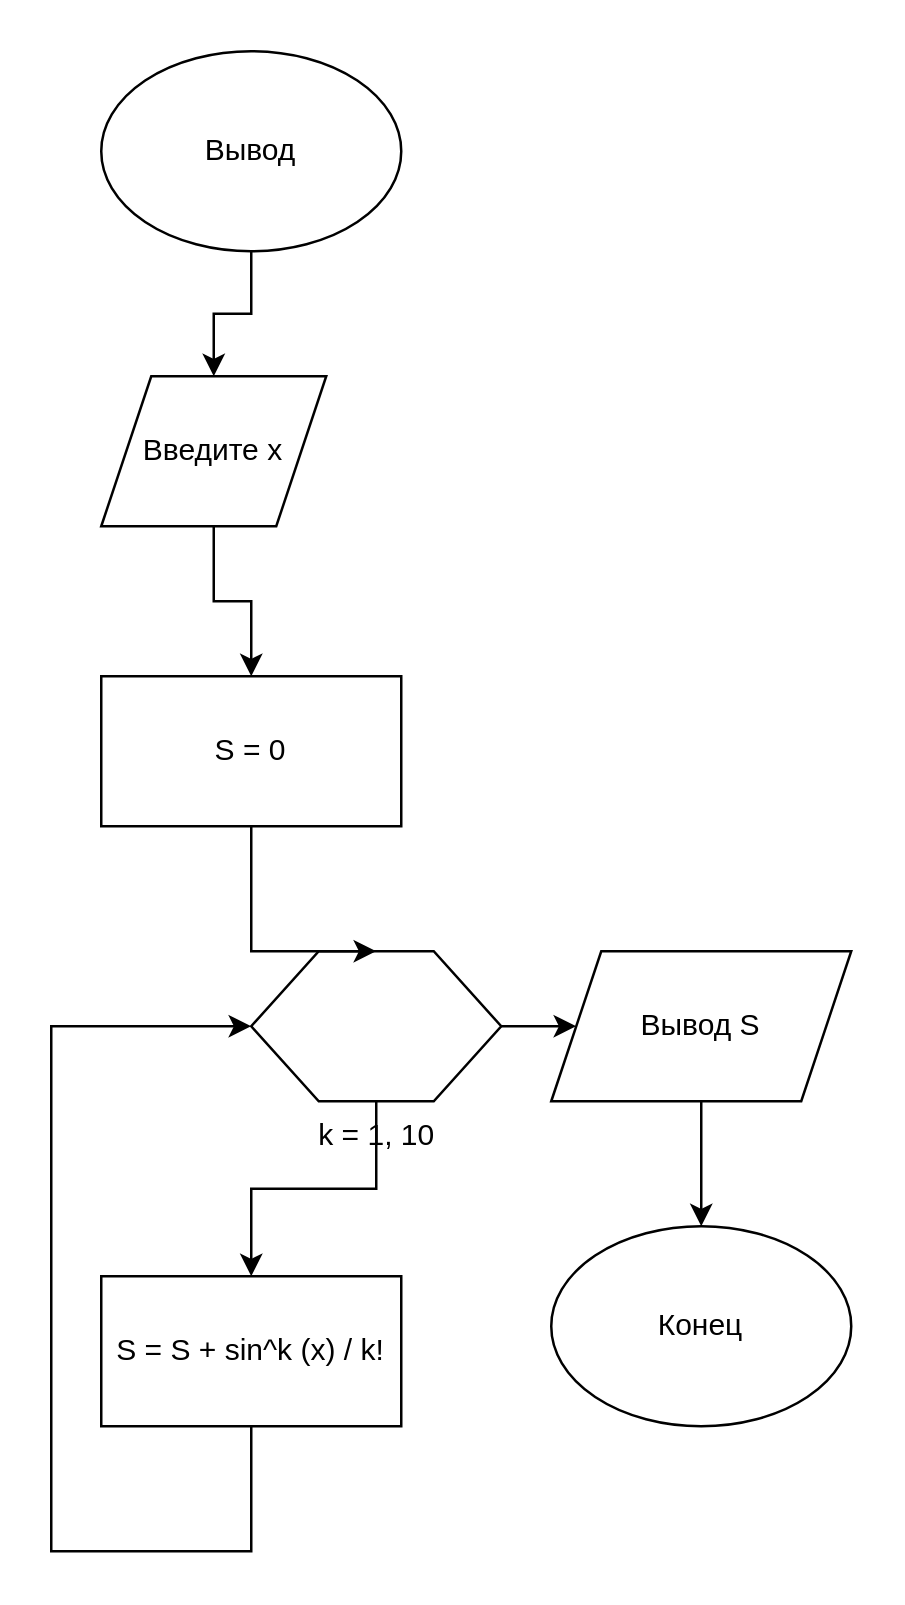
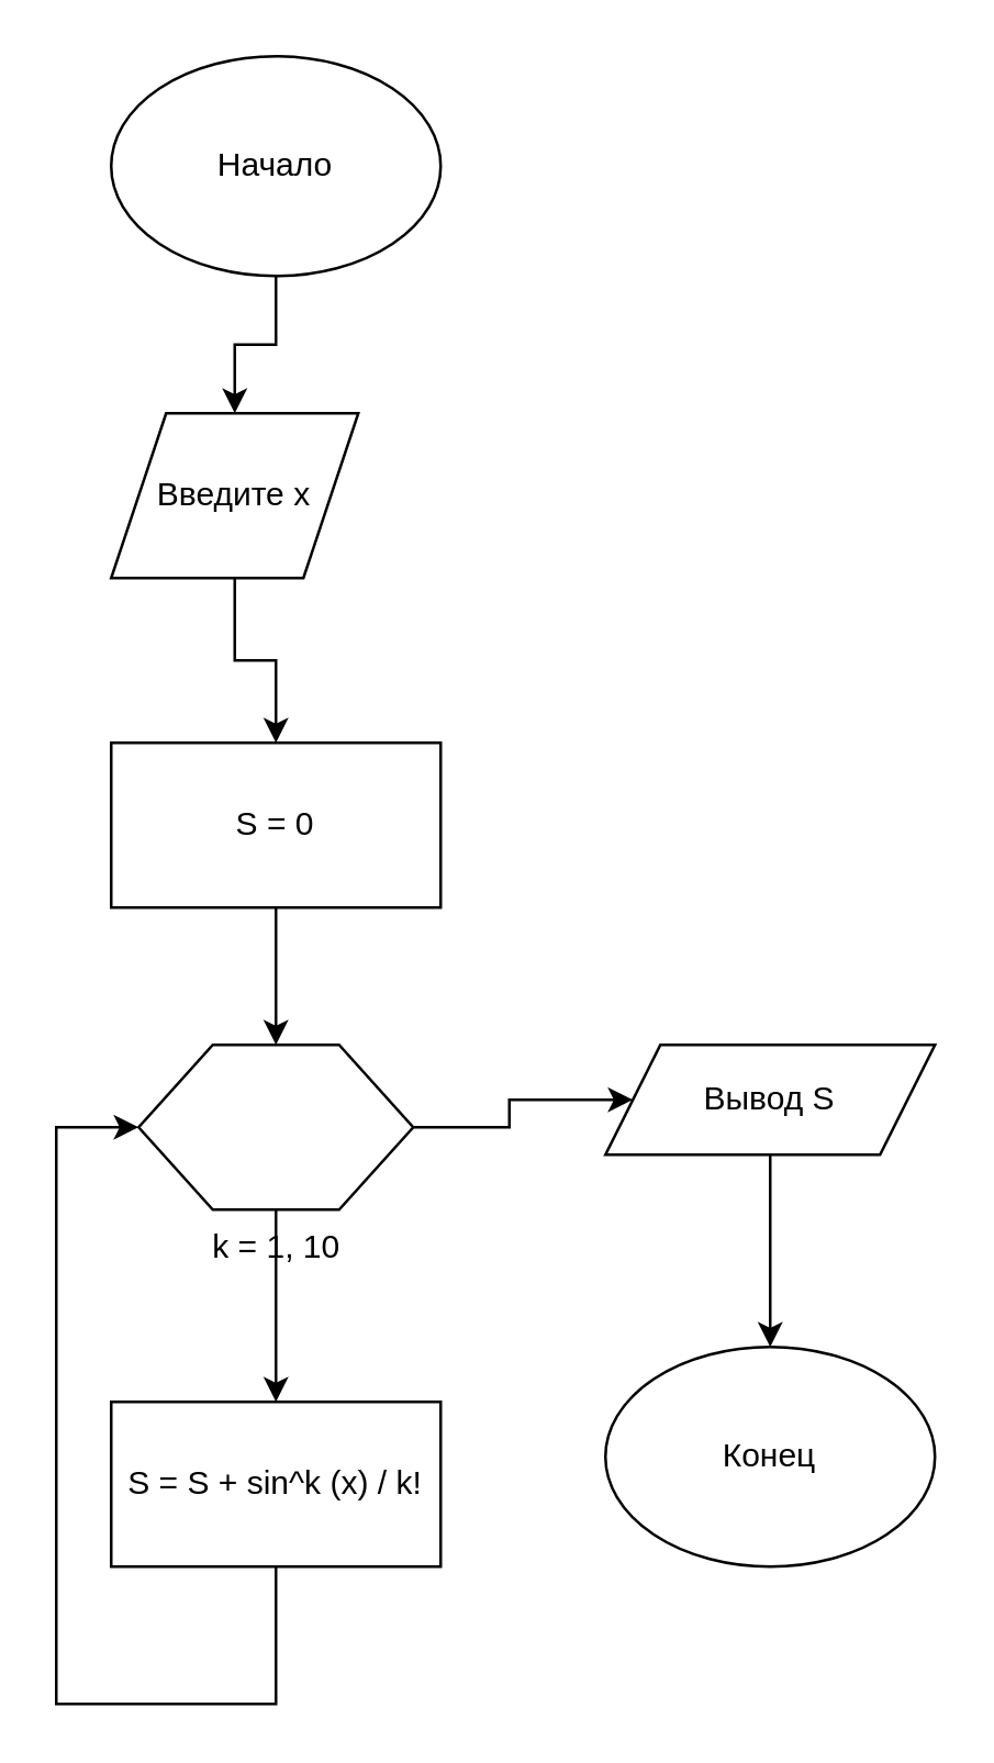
  <mxCell id="0" />
  <mxCell id="1" parent="0" />
  <mxCell id="2" style="edgeStyle=orthogonalEdgeStyle;rounded=0;orthogonalLoop=1;jettySize=auto;html=1;entryX=0.5;entryY=0;entryDx=0;entryDy=0;" edge="1" parent="1" source="3" target="5"><mxGeometry relative="1" as="geometry" /></mxCell>
- <mxCell id="3" value="&lt;div&gt;Вывод&lt;/div&gt;" style="ellipse;whiteSpace=wrap;html=1;" vertex="1" parent="1"><mxGeometry x="40" y="20" width="120" height="80" as="geometry" /></mxCell>
+ <mxCell id="3" value="&lt;div&gt;Начало&lt;/div&gt;" style="ellipse;whiteSpace=wrap;html=1;" vertex="1" parent="1"><mxGeometry x="40" y="20" width="120" height="80" as="geometry" /></mxCell>
  <mxCell id="4" style="edgeStyle=orthogonalEdgeStyle;rounded=0;orthogonalLoop=1;jettySize=auto;html=1;entryX=0.5;entryY=0;entryDx=0;entryDy=0;" edge="1" parent="1" source="5" target="12"><mxGeometry relative="1" as="geometry" /></mxCell>
  <mxCell id="5" value="Введите x" style="shape=parallelogram;perimeter=parallelogramPerimeter;whiteSpace=wrap;html=1;fixedSize=1;" vertex="1" parent="1"><mxGeometry x="40" y="150" width="90" height="60" as="geometry" /></mxCell>
  <mxCell id="6" style="edgeStyle=orthogonalEdgeStyle;rounded=0;orthogonalLoop=1;jettySize=auto;html=1;entryX=0;entryY=0.5;entryDx=0;entryDy=0;" edge="1" parent="1" source="8" target="10"><mxGeometry relative="1" as="geometry" /></mxCell>
  <mxCell id="7" style="edgeStyle=orthogonalEdgeStyle;rounded=0;orthogonalLoop=1;jettySize=auto;html=1;entryX=0.5;entryY=0;entryDx=0;entryDy=0;" edge="1" parent="1" source="8" target="15"><mxGeometry relative="1" as="geometry" /></mxCell>
- <mxCell id="8" value="k = 1, 10" style="verticalLabelPosition=bottom;verticalAlign=top;html=1;shape=hexagon;perimeter=hexagonPerimeter2;arcSize=6;size=0.27;" vertex="1" parent="1"><mxGeometry x="100" y="380" width="100" height="60" as="geometry" /></mxCell>
+ <mxCell id="8" value="k = 1, 10" style="verticalLabelPosition=bottom;verticalAlign=top;html=1;shape=hexagon;perimeter=hexagonPerimeter2;arcSize=6;size=0.27;" vertex="1" parent="1"><mxGeometry x="50" y="380" width="100" height="60" as="geometry" /></mxCell>
  <mxCell id="9" style="edgeStyle=orthogonalEdgeStyle;rounded=0;orthogonalLoop=1;jettySize=auto;html=1;entryX=0.5;entryY=0;entryDx=0;entryDy=0;" edge="1" parent="1" source="10" target="13"><mxGeometry relative="1" as="geometry" /></mxCell>
- <mxCell id="10" value="Вывод S" style="shape=parallelogram;perimeter=parallelogramPerimeter;whiteSpace=wrap;html=1;fixedSize=1;" vertex="1" parent="1"><mxGeometry x="220" y="380" width="120" height="60" as="geometry" /></mxCell>
+ <mxCell id="10" value="Вывод S" style="shape=parallelogram;perimeter=parallelogramPerimeter;whiteSpace=wrap;html=1;fixedSize=1;" vertex="1" parent="1"><mxGeometry x="220" y="380" width="120" height="40" as="geometry" /></mxCell>
  <mxCell id="11" style="edgeStyle=orthogonalEdgeStyle;rounded=0;orthogonalLoop=1;jettySize=auto;html=1;entryX=0.5;entryY=0;entryDx=0;entryDy=0;" edge="1" parent="1" source="12" target="8"><mxGeometry relative="1" as="geometry"><Array as="points"><mxPoint x="100" y="340" /><mxPoint x="100" y="340" /></Array></mxGeometry></mxCell>
  <mxCell id="12" value="S = 0" style="rounded=0;whiteSpace=wrap;html=1;" vertex="1" parent="1"><mxGeometry x="40" y="270" width="120" height="60" as="geometry" /></mxCell>
  <mxCell id="13" value="Конец" style="ellipse;whiteSpace=wrap;html=1;" vertex="1" parent="1"><mxGeometry x="220" y="490" width="120" height="80" as="geometry" /></mxCell>
  <mxCell id="14" style="edgeStyle=orthogonalEdgeStyle;rounded=0;orthogonalLoop=1;jettySize=auto;html=1;entryX=0;entryY=0.5;entryDx=0;entryDy=0;" edge="1" parent="1" source="15" target="8"><mxGeometry relative="1" as="geometry"><Array as="points"><mxPoint x="100" y="620" /><mxPoint x="20" y="620" /><mxPoint x="20" y="410" /></Array></mxGeometry></mxCell>
  <mxCell id="15" value="S = S + sin^k (x) / k!" style="rounded=0;whiteSpace=wrap;html=1;" vertex="1" parent="1"><mxGeometry x="40" y="510" width="120" height="60" as="geometry" /></mxCell>
